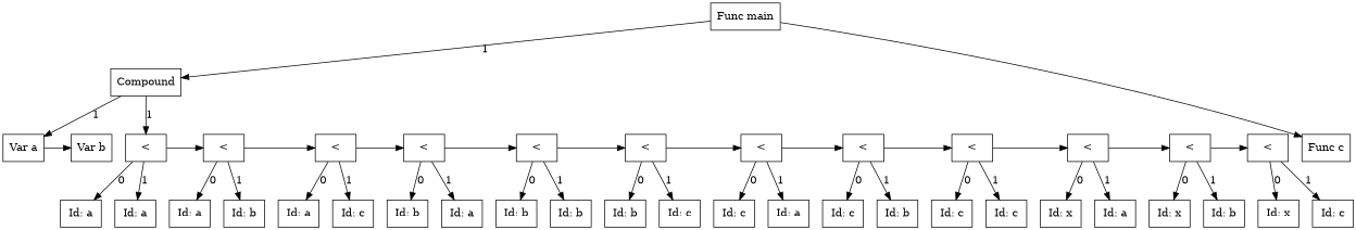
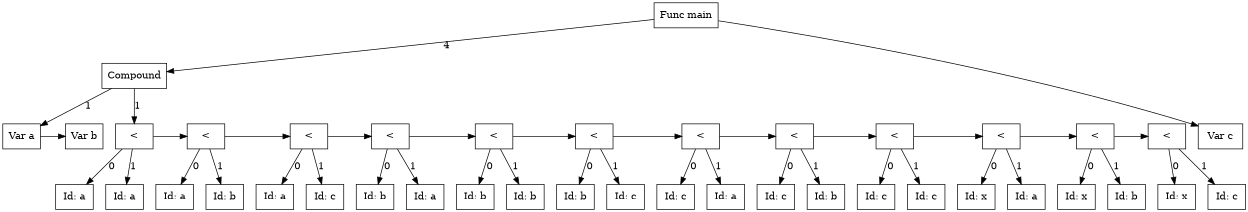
  digraph {
    node [shape=box]
    n1 [label="Func main"]
    n2 [label=Compound]
    n3 [label="Var a"]
    n4 [label="<"]
    n5 [label="Var b"]
-   n6 [label="Func c"]
+   n6 [label="Var c"]
    n7 [label="Id: a"]
    n8 [label="Id: a"]
    n9 [label="<"]
    n10 [label="<"]
    n11 [label="<"]
    n12 [label="<"]
    n13 [label="<"]
    n14 [label="<"]
    n15 [label="<"]
    n16 [label="<"]
    n17 [label="<"]
    n18 [label="<"]
    n19 [label="<"]
    n20 [label="Id: a"]
    n21 [label="Id: b"]
    n22 [label="Id: a"]
    n23 [label="Id: c"]
    n24 [label="Id: b"]
    n25 [label="Id: a"]
    n26 [label="Id: b"]
    n27 [label="Id: b"]
    n28 [label="Id: b"]
    n29 [label="Id: c"]
    n30 [label="Id: c"]
    n31 [label="Id: a"]
    n32 [label="Id: c"]
    n33 [label="Id: b"]
    n34 [label="Id: c"]
    n35 [label="Id: c"]
    n36 [label="Id: x"]
    n37 [label="Id: a"]
    n38 [label="Id: x"]
    n39 [label="Id: b"]
    n40 [label="Id: x"]
    n41 [label="Id: c"]
    subgraph sub_1 {
      rankdir=TB
      n1
      n2
    }
    subgraph sub_2 {
      ordering=out
      rank=same
      rankdir=LR
      n2
    }
    subgraph sub_3 {
      ordering=out
      rank=same
      rankdir=LR
      n3
      n4
    }
    subgraph sub_4 {
      rankdir=TB
      n2
      n3
      n4
    }
    subgraph sub_5 {
      rank=same
      rankdir=LR
      n3
      n5
      n6
    }
    subgraph sub_6 {
      rankdir=LR
      n3
      n5
      n6
    }
    subgraph sub_7 {
      ordering=out
      rank=same
      rankdir=LR
      n7
      n8
    }
    subgraph sub_8 {
      rankdir=TB
      n4
      n7
      n8
    }
    subgraph sub_9 {
      rank=same
      rankdir=LR
      n4
      n9
      n10
      n11
      n12
      n13
      n14
      n15
      n16
      n17
      n18
      n19
    }
    subgraph sub_10 {
      rankdir=LR
      n4
      n9
      n10
      n11
      n12
      n13
      n14
      n15
      n16
      n17
      n18
      n19
    }
    subgraph sub_11 {
      ordering=out
      rank=same
      rankdir=LR
      n20
      n21
    }
    subgraph sub_12 {
      rankdir=TB
      n9
      n20
      n21
    }
    subgraph sub_13 {
      ordering=out
      rank=same
      rankdir=LR
      n22
      n23
    }
    subgraph sub_14 {
      rankdir=TB
      n10
      n22
      n23
    }
    subgraph sub_15 {
      ordering=out
      rank=same
      rankdir=LR
      n24
      n25
    }
    subgraph sub_16 {
      rankdir=TB
      n11
      n24
      n25
    }
    subgraph sub_17 {
      ordering=out
      rank=same
      rankdir=LR
      n26
      n27
    }
    subgraph sub_18 {
      rankdir=TB
      n12
      n26
      n27
    }
    subgraph sub_19 {
      ordering=out
      rank=same
      rankdir=LR
      n28
      n29
    }
    subgraph sub_20 {
      rankdir=TB
      n13
      n28
      n29
    }
    subgraph sub_21 {
      ordering=out
      rank=same
      rankdir=LR
      n30
      n31
    }
    subgraph sub_22 {
      rankdir=TB
      n14
      n30
      n31
    }
    subgraph sub_23 {
      ordering=out
      rank=same
      rankdir=LR
      n32
      n33
    }
    subgraph sub_24 {
      rankdir=TB
      n15
      n32
      n33
    }
    subgraph sub_25 {
      ordering=out
      rank=same
      rankdir=LR
      n34
      n35
    }
    subgraph sub_26 {
      rankdir=TB
      n16
      n34
      n35
    }
    subgraph sub_27 {
      ordering=out
      rank=same
      rankdir=LR
      n36
      n37
    }
    subgraph sub_28 {
      rankdir=TB
      n17
      n36
      n37
    }
    subgraph sub_29 {
      ordering=out
      rank=same
      rankdir=LR
      n38
      n39
    }
    subgraph sub_30 {
      rankdir=TB
      n18
      n38
      n39
    }
    subgraph sub_31 {
      ordering=out
      rank=same
      rankdir=LR
      n40
      n41
    }
    subgraph sub_32 {
      rankdir=TB
      n19
      n40
      n41
    }
-   n1 -> n2 [label=1]
+   n1 -> n2 [label=4]
    n1 -> n6
    n2 -> n3 [label=1]
    n2 -> n4 [label=1]
    n3 -> n5
    n4 -> n7 [label=0]
    n4 -> n8 [label=1]
    n4 -> n9
    n9 -> n10
    n9 -> n20 [label=0]
    n9 -> n21 [label=1]
    n10 -> n11
    n10 -> n22 [label=0]
    n10 -> n23 [label=1]
    n11 -> n12
    n11 -> n24 [label=0]
    n11 -> n25 [label=1]
    n12 -> n13
    n12 -> n26 [label=0]
    n12 -> n27 [label=1]
    n13 -> n14
    n13 -> n28 [label=0]
    n13 -> n29 [label=1]
    n14 -> n15
    n14 -> n30 [label=0]
    n14 -> n31 [label=1]
    n15 -> n16
    n15 -> n32 [label=0]
    n15 -> n33 [label=1]
    n16 -> n17
    n16 -> n34 [label=0]
    n16 -> n35 [label=1]
    n17 -> n18
    n17 -> n36 [label=0]
    n17 -> n37 [label=1]
    n18 -> n19
    n18 -> n38 [label=0]
    n18 -> n39 [label=1]
    n19 -> n40 [label=0]
    n19 -> n41 [label=1]
  }
